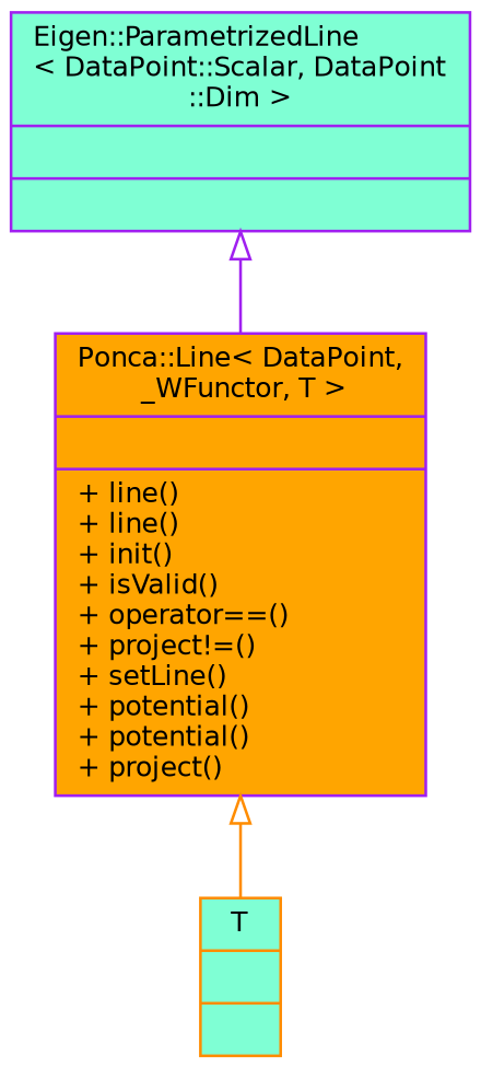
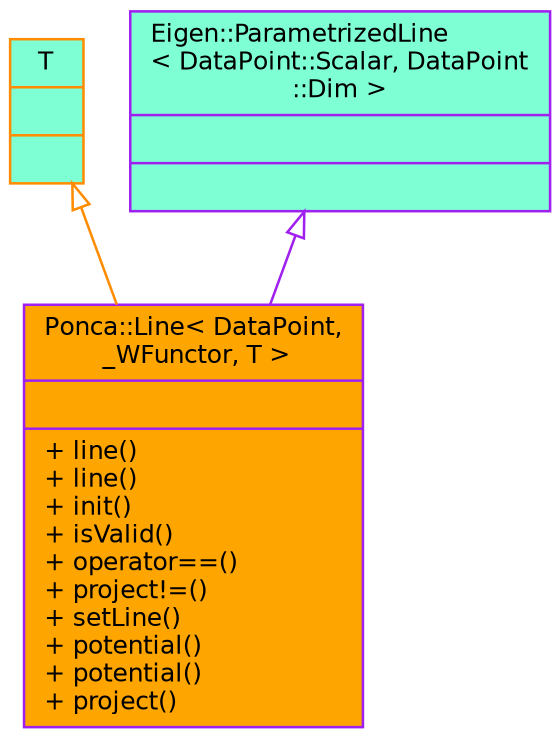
  digraph {
    node [color=purple fillcolor=aquamarine fontname=Helvetica fontsize=10 shape=record style=filled]
    edge [arrowtail=onormal dir=back fontname=Helvetica fontsize=10 labelfontname=Helvetica labelfontsize=10 style=solid]
    n1 [fillcolor=orange fontcolor=black height=0.2 label="{Ponca::Line\< DataPoint,\l _WFunctor, T \>\n||+ line()\l+ line()\l+ init()\l+ isValid()\l+ operator==()\l+ project!=()\l+ setLine()\l+ potential()\l+ potential()\l+ project()\l}" width=0.4]
    n2 [color=darkorange height=0.2 label="{T\n||}" width=0.4]
    n3 [height=0.2 label="{Eigen::ParametrizedLine\l\< DataPoint::Scalar, DataPoint\l::Dim \>\n||}" width=0.4]
-   n1 -> n2 [color=darkorange]
+   n2 -> n1 [color=darkorange]
    n3 -> n1 [color=purple]
  }
